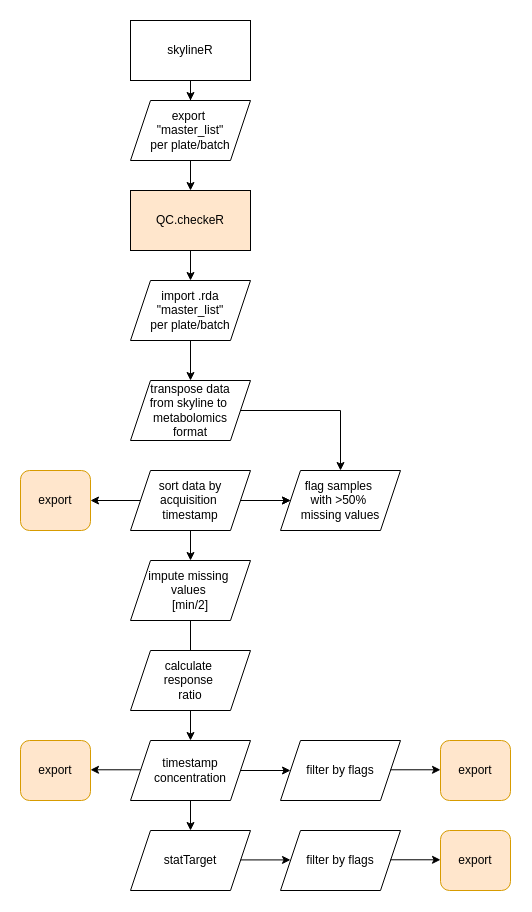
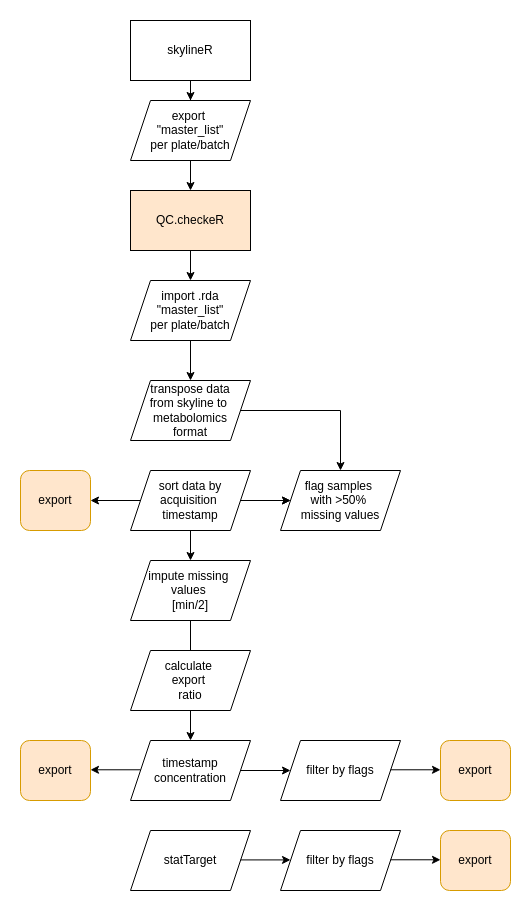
  <mxCell id="0" />
  <mxCell id="1" parent="0" />
  <mxCell id="2" value="" style="edgeStyle=orthogonalEdgeStyle;rounded=0;orthogonalLoop=1;jettySize=auto;html=1;" edge="1" parent="1" source="3" target="7"><mxGeometry relative="1" as="geometry" /></mxCell>
  <mxCell id="3" value="skylineR" style="rounded=0;whiteSpace=wrap;html=1;" vertex="1" parent="1"><mxGeometry x="130" y="20" width="120" height="60" as="geometry" /></mxCell>
  <mxCell id="4" value="" style="edgeStyle=orthogonalEdgeStyle;rounded=0;orthogonalLoop=1;jettySize=auto;html=1;" edge="1" parent="1" source="5" target="6"><mxGeometry relative="1" as="geometry" /></mxCell>
  <mxCell id="5" value="QC.checkeR" style="whiteSpace=wrap;html=1;rounded=0;fillColor=#ffe6cc;" vertex="1" parent="1"><mxGeometry x="130" y="190" width="120" height="60" as="geometry" /></mxCell>
  <mxCell id="6" value="import .rda &quot;master_list&quot;&lt;div&gt;per plate/batch&lt;/div&gt;" style="shape=parallelogram;perimeter=parallelogramPerimeter;whiteSpace=wrap;html=1;fixedSize=1;rounded=0;" vertex="1" parent="1"><mxGeometry x="130" y="280" width="120" height="60" as="geometry" /></mxCell>
  <mxCell id="7" value="export&amp;nbsp;&lt;div&gt;&quot;master_list&quot;&lt;div&gt;per plate/batch&lt;/div&gt;&lt;/div&gt;" style="shape=parallelogram;perimeter=parallelogramPerimeter;whiteSpace=wrap;html=1;fixedSize=1;rounded=0;" vertex="1" parent="1"><mxGeometry x="130" y="100" width="120" height="60" as="geometry" /></mxCell>
  <mxCell id="8" value="" style="endArrow=classic;html=1;rounded=0;entryX=0.5;entryY=0;entryDx=0;entryDy=0;" edge="1" parent="1" source="7" target="5"><mxGeometry width="50" height="50" relative="1" as="geometry"><mxPoint x="166" y="480" as="sourcePoint" /><mxPoint x="216" y="430" as="targetPoint" /></mxGeometry></mxCell>
  <mxCell id="9" value="" style="edgeStyle=orthogonalEdgeStyle;rounded=0;orthogonalLoop=1;jettySize=auto;html=1;" edge="1" parent="1" source="10" target="16"><mxGeometry relative="1" as="geometry" /></mxCell>
  <mxCell id="10" value="transpose data&lt;div&gt;from skyline to&amp;nbsp;&lt;/div&gt;&lt;div&gt;metabolomics&lt;/div&gt;&lt;div&gt;format&lt;/div&gt;" style="shape=parallelogram;perimeter=parallelogramPerimeter;whiteSpace=wrap;html=1;fixedSize=1;" vertex="1" parent="1"><mxGeometry x="130" y="380" width="120" height="60" as="geometry" /></mxCell>
  <mxCell id="11" value="" style="endArrow=classic;html=1;rounded=0;exitX=0.5;exitY=1;exitDx=0;exitDy=0;entryX=0.5;entryY=0;entryDx=0;entryDy=0;" edge="1" parent="1" source="6" target="10"><mxGeometry width="50" height="50" relative="1" as="geometry"><mxPoint x="166" y="480" as="sourcePoint" /><mxPoint x="216" y="430" as="targetPoint" /><Array as="points" /></mxGeometry></mxCell>
  <mxCell id="12" value="" style="edgeStyle=orthogonalEdgeStyle;rounded=0;orthogonalLoop=1;jettySize=auto;html=1;" edge="1" parent="1" source="14" target="18"><mxGeometry relative="1" as="geometry" /></mxCell>
  <mxCell id="13" value="" style="edgeStyle=orthogonalEdgeStyle;rounded=0;orthogonalLoop=1;jettySize=auto;html=1;" edge="1" parent="1" source="14" target="16"><mxGeometry relative="1" as="geometry" /></mxCell>
  <mxCell id="14" value="sort data by acquisition&amp;nbsp;&lt;div&gt;timestamp&lt;/div&gt;" style="shape=parallelogram;perimeter=parallelogramPerimeter;whiteSpace=wrap;html=1;fixedSize=1;" vertex="1" parent="1"><mxGeometry x="130" y="470" width="120" height="60" as="geometry" /></mxCell>
  <mxCell id="15" value="" style="endArrow=classic;html=1;rounded=0;entryX=0;entryY=0.5;entryDx=0;entryDy=0;" edge="1" parent="1" target="16"><mxGeometry width="50" height="50" relative="1" as="geometry"><mxPoint x="240" y="500" as="sourcePoint" /><mxPoint x="300" y="500" as="targetPoint" /><Array as="points" /></mxGeometry></mxCell>
  <mxCell id="16" value="flag samples&amp;nbsp;&lt;div&gt;with &amp;gt;50%&amp;nbsp;&lt;/div&gt;&lt;div&gt;missing&amp;nbsp;&lt;span style=&quot;background-color: initial;&quot;&gt;values&lt;/span&gt;&lt;/div&gt;" style="shape=parallelogram;perimeter=parallelogramPerimeter;whiteSpace=wrap;html=1;fixedSize=1;" vertex="1" parent="1"><mxGeometry x="280" y="470" width="120" height="60" as="geometry" /></mxCell>
  <mxCell id="17" value="" style="edgeStyle=orthogonalEdgeStyle;rounded=0;orthogonalLoop=1;jettySize=auto;html=1;endArrow=none;" edge="1" parent="1" source="18" target="20"><mxGeometry relative="1" as="geometry" /></mxCell>
  <mxCell id="18" value="impute missing&amp;nbsp;&lt;div&gt;values&amp;nbsp;&lt;div&gt;[min/2]&lt;/div&gt;&lt;/div&gt;" style="shape=parallelogram;perimeter=parallelogramPerimeter;whiteSpace=wrap;html=1;fixedSize=1;" vertex="1" parent="1"><mxGeometry x="130" y="560" width="120" height="60" as="geometry" /></mxCell>
  <mxCell id="19" value="" style="edgeStyle=orthogonalEdgeStyle;rounded=0;orthogonalLoop=1;jettySize=auto;html=1;" edge="1" parent="1" source="20" target="22"><mxGeometry relative="1" as="geometry" /></mxCell>
- <mxCell id="20" value="calculate&amp;nbsp;&lt;div&gt;response&amp;nbsp;&lt;/div&gt;&lt;div&gt;ratio&lt;/div&gt;" style="shape=parallelogram;perimeter=parallelogramPerimeter;whiteSpace=wrap;html=1;fixedSize=1;" vertex="1" parent="1"><mxGeometry x="130" y="650" width="120" height="60" as="geometry" /></mxCell>
- <mxCell id="21" value="" style="edgeStyle=orthogonalEdgeStyle;rounded=0;orthogonalLoop=1;jettySize=auto;html=1;" edge="1" parent="1" source="22" target="23"><mxGeometry relative="1" as="geometry" /></mxCell>
+ <mxCell id="20" value="calculate&amp;nbsp;&lt;div&gt;export&amp;nbsp;&lt;/div&gt;&lt;div&gt;ratio&lt;/div&gt;" style="shape=parallelogram;perimeter=parallelogramPerimeter;whiteSpace=wrap;html=1;fixedSize=1;" vertex="1" parent="1"><mxGeometry x="130" y="650" width="120" height="60" as="geometry" /></mxCell>
  <mxCell id="22" value="timestamp concentration" style="shape=parallelogram;perimeter=parallelogramPerimeter;whiteSpace=wrap;html=1;fixedSize=1;" vertex="1" parent="1"><mxGeometry x="130" y="740" width="120" height="60" as="geometry" /></mxCell>
  <mxCell id="23" value="statTarget" style="shape=parallelogram;perimeter=parallelogramPerimeter;whiteSpace=wrap;html=1;fixedSize=1;" vertex="1" parent="1"><mxGeometry x="130" y="830" width="120" height="60" as="geometry" /></mxCell>
  <mxCell id="24" value="filter by flags" style="shape=parallelogram;perimeter=parallelogramPerimeter;whiteSpace=wrap;html=1;fixedSize=1;" vertex="1" parent="1"><mxGeometry x="280" y="830" width="120" height="60" as="geometry" /></mxCell>
  <mxCell id="25" value="export" style="rounded=1;whiteSpace=wrap;html=1;fillColor=#ffe6cc;strokeColor=#d79b00;" vertex="1" parent="1"><mxGeometry x="20" y="470" width="70" height="60" as="geometry" /></mxCell>
  <mxCell id="26" value="export" style="rounded=1;whiteSpace=wrap;html=1;fillColor=#ffe6cc;strokeColor=#d79b00;" vertex="1" parent="1"><mxGeometry x="20" y="740" width="70" height="60" as="geometry" /></mxCell>
  <mxCell id="27" value="filter by flags" style="shape=parallelogram;perimeter=parallelogramPerimeter;whiteSpace=wrap;html=1;fixedSize=1;" vertex="1" parent="1"><mxGeometry x="280" y="740" width="120" height="60" as="geometry" /></mxCell>
  <mxCell id="28" value="export" style="rounded=1;whiteSpace=wrap;html=1;fillColor=#ffe6cc;strokeColor=#d79b00;" vertex="1" parent="1"><mxGeometry x="440" y="740" width="70" height="60" as="geometry" /></mxCell>
  <mxCell id="29" value="export" style="rounded=1;whiteSpace=wrap;html=1;fillColor=#ffe6cc;strokeColor=#d79b00;" vertex="1" parent="1"><mxGeometry x="440" y="830" width="70" height="60" as="geometry" /></mxCell>
  <mxCell id="30" value="" style="endArrow=classic;html=1;rounded=0;" edge="1" parent="1"><mxGeometry width="50" height="50" relative="1" as="geometry"><mxPoint x="240" y="770" as="sourcePoint" /><mxPoint x="290" y="770" as="targetPoint" /><Array as="points" /></mxGeometry></mxCell>
  <mxCell id="31" value="" style="endArrow=classic;html=1;rounded=0;entryX=0;entryY=0.5;entryDx=0;entryDy=0;" edge="1" parent="1"><mxGeometry width="50" height="50" relative="1" as="geometry"><mxPoint x="240" y="859.41" as="sourcePoint" /><mxPoint x="290" y="859.41" as="targetPoint" /><Array as="points" /></mxGeometry></mxCell>
  <mxCell id="32" value="" style="endArrow=classic;html=1;rounded=0;exitX=0;exitY=0.5;exitDx=0;exitDy=0;entryX=1;entryY=0.5;entryDx=0;entryDy=0;" edge="1" parent="1" source="14" target="25"><mxGeometry width="50" height="50" relative="1" as="geometry"><mxPoint x="120" y="480" as="sourcePoint" /><mxPoint x="170" y="430" as="targetPoint" /></mxGeometry></mxCell>
  <mxCell id="33" value="" style="endArrow=classic;html=1;rounded=0;exitX=0;exitY=0.5;exitDx=0;exitDy=0;entryX=1;entryY=0.5;entryDx=0;entryDy=0;" edge="1" parent="1"><mxGeometry width="50" height="50" relative="1" as="geometry"><mxPoint x="140" y="769.29" as="sourcePoint" /><mxPoint x="90" y="769.29" as="targetPoint" /></mxGeometry></mxCell>
  <mxCell id="34" value="" style="endArrow=classic;html=1;rounded=0;" edge="1" parent="1"><mxGeometry width="50" height="50" relative="1" as="geometry"><mxPoint x="390" y="769.29" as="sourcePoint" /><mxPoint x="440" y="769.29" as="targetPoint" /><Array as="points" /></mxGeometry></mxCell>
  <mxCell id="35" value="" style="endArrow=classic;html=1;rounded=0;" edge="1" parent="1"><mxGeometry width="50" height="50" relative="1" as="geometry"><mxPoint x="390" y="859.29" as="sourcePoint" /><mxPoint x="440" y="859.29" as="targetPoint" /><Array as="points" /></mxGeometry></mxCell>
